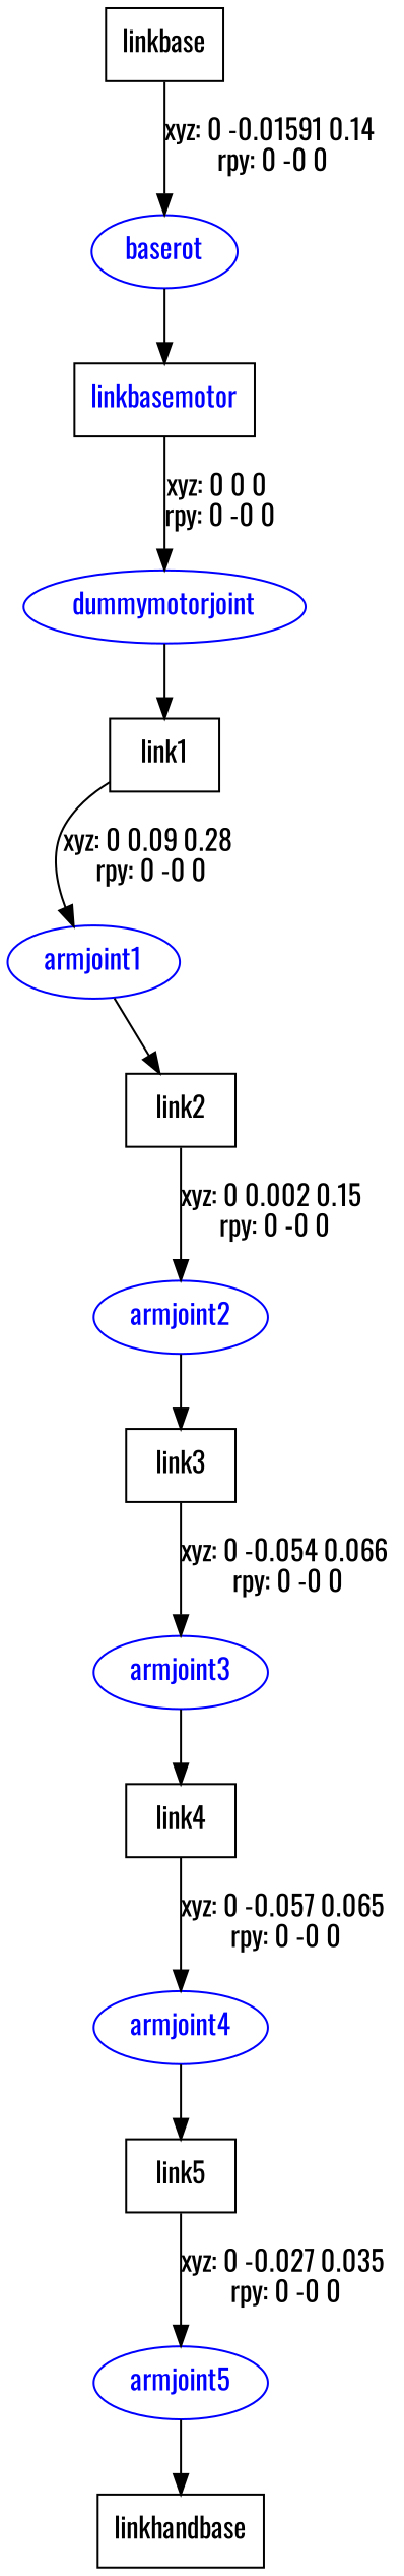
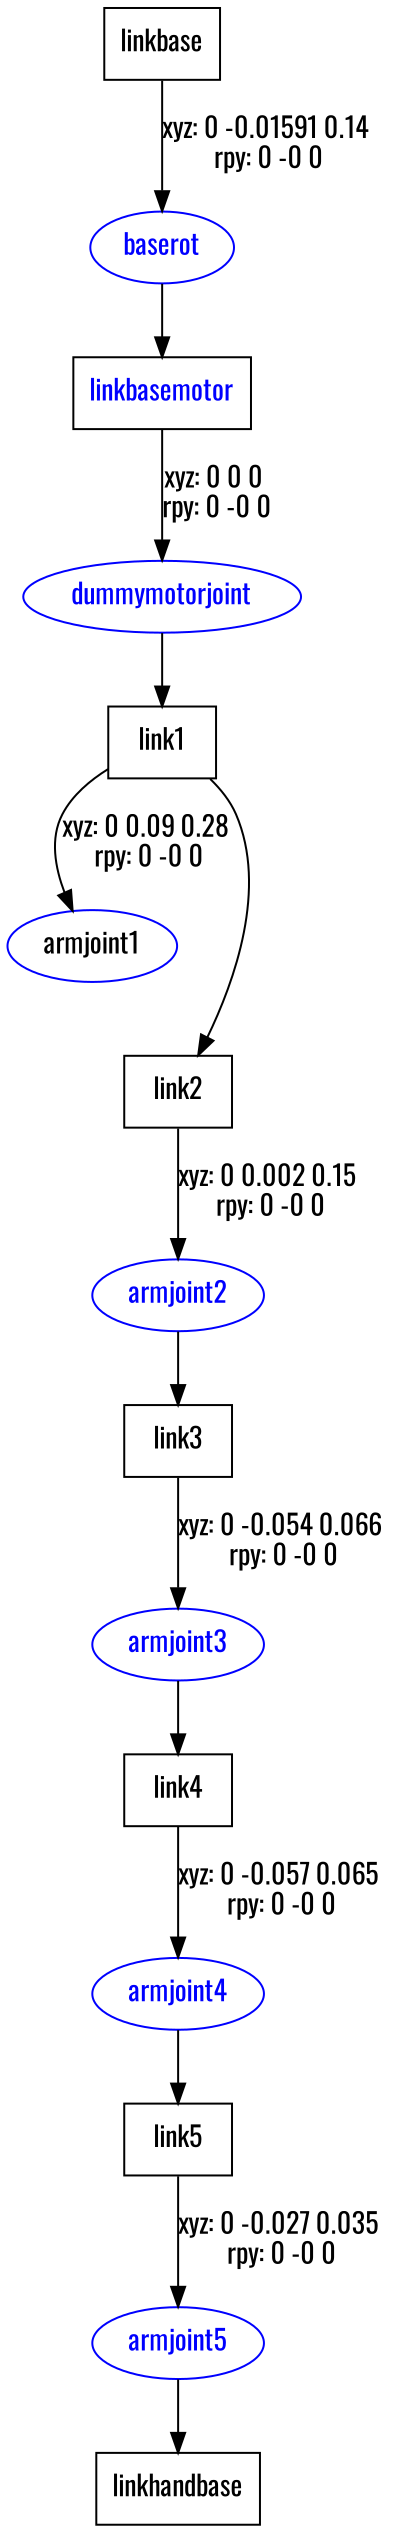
  digraph {
    fontname=Oswald
    node [fontname=Oswald shape=box fontcolor=blue]
    edge [fontname=Oswald]
    n1 [label=linkbase fontcolor=""]
    baserot [color=blue shape=ellipse]
    n3 [label=linkbasemotor]
    dummymotorjoint [color=blue shape=ellipse]
    n5 [label=link1 fontcolor=""]
-   armjoint1 [color=blue shape=ellipse]
+   armjoint1 [color=blue fontcolor=black shape=ellipse]
    n7 [label=link2 fontcolor=""]
    armjoint2 [color=blue shape=ellipse]
    n9 [label=link3 fontcolor=""]
    armjoint3 [color=blue shape=ellipse]
    n11 [label=link4 fontcolor=""]
    armjoint4 [color=blue shape=ellipse]
    n13 [label=link5 fontcolor=""]
    armjoint5 [color=blue shape=ellipse]
    n15 [label=linkhandbase fontcolor=""]
    n1 -> baserot [label="xyz: 0 -0.01591 0.14 \nrpy: 0 -0 0"]
    baserot -> n3
    n3 -> dummymotorjoint [label="xyz: 0 0 0 \nrpy: 0 -0 0"]
    dummymotorjoint -> n5
    n5 -> armjoint1 [label="xyz: 0 0.09 0.28 \nrpy: 0 -0 0"]
-   armjoint1 -> n7
+   n5 -> n7
    n7 -> armjoint2 [label="xyz: 0 0.002 0.15 \nrpy: 0 -0 0"]
    armjoint2 -> n9
    n9 -> armjoint3 [label="xyz: 0 -0.054 0.066 \nrpy: 0 -0 0"]
    armjoint3 -> n11
    n11 -> armjoint4 [label="xyz: 0 -0.057 0.065 \nrpy: 0 -0 0"]
    armjoint4 -> n13
    n13 -> armjoint5 [label="xyz: 0 -0.027 0.035 \nrpy: 0 -0 0"]
    armjoint5 -> n15
  }
